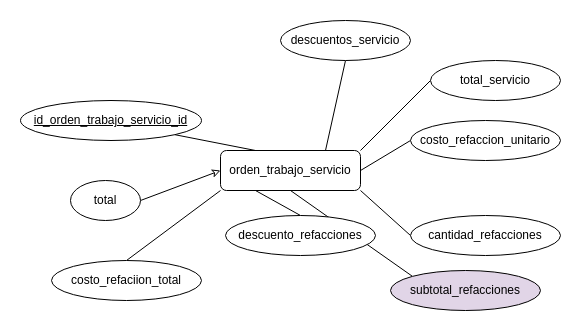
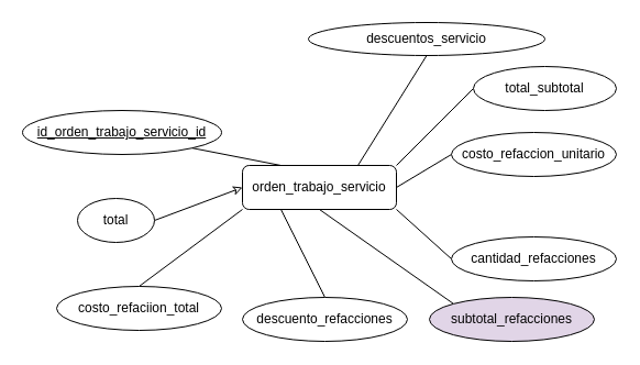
  <mxCell id="0" />
  <mxCell id="1" parent="0" />
  <mxCell id="2" style="edgeStyle=none;rounded=0;orthogonalLoop=1;jettySize=auto;html=1;exitX=0.5;exitY=1;exitDx=0;exitDy=0;entryX=0;entryY=0;entryDx=0;entryDy=0;endArrow=none;endFill=0;" edge="1" parent="1" source="7" target="14"><mxGeometry relative="1" as="geometry" /></mxCell>
  <mxCell id="3" style="edgeStyle=none;rounded=0;orthogonalLoop=1;jettySize=auto;html=1;exitX=1;exitY=1;exitDx=0;exitDy=0;entryX=0;entryY=0.5;entryDx=0;entryDy=0;endArrow=none;endFill=0;" edge="1" parent="1" source="7" target="13"><mxGeometry relative="1" as="geometry" /></mxCell>
  <mxCell id="4" style="edgeStyle=none;rounded=0;orthogonalLoop=1;jettySize=auto;html=1;exitX=1;exitY=0.5;exitDx=0;exitDy=0;entryX=0;entryY=0.5;entryDx=0;entryDy=0;endArrow=none;endFill=0;" edge="1" parent="1" source="7" target="12"><mxGeometry relative="1" as="geometry" /></mxCell>
  <mxCell id="5" style="edgeStyle=none;rounded=0;orthogonalLoop=1;jettySize=auto;html=1;exitX=1;exitY=0;exitDx=0;exitDy=0;entryX=0;entryY=0.5;entryDx=0;entryDy=0;endArrow=none;endFill=0;" edge="1" parent="1" source="7" target="11"><mxGeometry relative="1" as="geometry" /></mxCell>
  <mxCell id="6" style="edgeStyle=none;rounded=0;orthogonalLoop=1;jettySize=auto;html=1;exitX=0.75;exitY=0;exitDx=0;exitDy=0;entryX=0.5;entryY=1;entryDx=0;entryDy=0;endArrow=none;endFill=0;" edge="1" parent="1" source="7" target="10"><mxGeometry relative="1" as="geometry" /></mxCell>
  <mxCell id="7" value="orden_trabajo_servicio" style="whiteSpace=wrap;html=1;align=center;rounded=1;" parent="1" vertex="1"><mxGeometry x="220" y="150" width="140" height="40" as="geometry" /></mxCell>
  <mxCell id="8" style="rounded=1;orthogonalLoop=1;jettySize=auto;html=1;exitX=1;exitY=1;exitDx=0;exitDy=0;entryX=0.25;entryY=0;entryDx=0;entryDy=0;startArrow=none;startFill=0;endArrow=none;endFill=0;" parent="1" source="9" target="7" edge="1"><mxGeometry relative="1" as="geometry" /></mxCell>
  <mxCell id="9" value="id_orden_trabajo_servicio_id" style="ellipse;whiteSpace=wrap;html=1;align=center;fontStyle=4;rounded=1;" parent="1" vertex="1"><mxGeometry x="20" y="100" width="181" height="40" as="geometry" /></mxCell>
- <mxCell id="10" value="descuentos_servicio" style="ellipse;whiteSpace=wrap;html=1;align=center;rounded=1;" vertex="1" parent="1"><mxGeometry x="280" y="20" width="130" height="40" as="geometry" /></mxCell>
- <mxCell id="11" value="total_servicio" style="ellipse;whiteSpace=wrap;html=1;align=center;rounded=1;" vertex="1" parent="1"><mxGeometry x="430" y="60" width="130" height="40" as="geometry" /></mxCell>
+ <mxCell id="10" value="descuentos_servicio" style="ellipse;whiteSpace=wrap;html=1;align=center;rounded=1;" vertex="1" parent="1"><mxGeometry x="280" y="20" width="215" height="30" as="geometry" /></mxCell>
+ <mxCell id="11" value="total_subtotal" style="ellipse;whiteSpace=wrap;html=1;align=center;rounded=1;" vertex="1" parent="1"><mxGeometry x="430" y="60" width="130" height="40" as="geometry" /></mxCell>
  <mxCell id="12" value="costo_refaccion_unitario" style="ellipse;whiteSpace=wrap;html=1;align=center;rounded=1;" vertex="1" parent="1"><mxGeometry x="410" y="120" width="150" height="40" as="geometry" /></mxCell>
  <mxCell id="13" value="cantidad_refacciones" style="ellipse;whiteSpace=wrap;html=1;align=center;rounded=1;" vertex="1" parent="1"><mxGeometry x="410" y="215" width="150" height="40" as="geometry" /></mxCell>
  <mxCell id="14" value="subtotal_refacciones" style="ellipse;whiteSpace=wrap;html=1;align=center;rounded=1;fillColor=#e1d5e7;" vertex="1" parent="1"><mxGeometry x="390" y="270" width="150" height="40" as="geometry" /></mxCell>
  <mxCell id="15" style="edgeStyle=none;rounded=0;orthogonalLoop=1;jettySize=auto;html=1;exitX=0.5;exitY=0;exitDx=0;exitDy=0;entryX=0.25;entryY=1;entryDx=0;entryDy=0;endArrow=none;endFill=0;" edge="1" parent="1" source="16" target="7"><mxGeometry relative="1" as="geometry" /></mxCell>
- <mxCell id="16" value="descuento_refacciones" style="ellipse;whiteSpace=wrap;html=1;align=center;rounded=1;" vertex="1" parent="1"><mxGeometry x="225" y="215" width="150" height="40" as="geometry" /></mxCell>
+ <mxCell id="16" value="descuento_refacciones" style="ellipse;whiteSpace=wrap;html=1;align=center;rounded=1;" vertex="1" parent="1"><mxGeometry x="220" y="270" width="150" height="40" as="geometry" /></mxCell>
  <mxCell id="17" style="edgeStyle=none;rounded=0;orthogonalLoop=1;jettySize=auto;html=1;exitX=0.5;exitY=0;exitDx=0;exitDy=0;entryX=0;entryY=1;entryDx=0;entryDy=0;endArrow=none;endFill=0;" edge="1" parent="1" source="18" target="7"><mxGeometry relative="1" as="geometry" /></mxCell>
  <mxCell id="18" value="costo_refaciion_total" style="ellipse;whiteSpace=wrap;html=1;align=center;rounded=1;" vertex="1" parent="1"><mxGeometry x="51" y="260" width="150" height="40" as="geometry" /></mxCell>
  <mxCell id="19" style="edgeStyle=none;rounded=0;orthogonalLoop=1;jettySize=auto;html=1;exitX=1;exitY=0.5;exitDx=0;exitDy=0;entryX=0;entryY=0.5;entryDx=0;entryDy=0;endArrow=classic;endFill=0;" edge="1" parent="1" source="20" target="7"><mxGeometry relative="1" as="geometry" /></mxCell>
  <mxCell id="20" value="total" style="ellipse;whiteSpace=wrap;html=1;align=center;rounded=1;" vertex="1" parent="1"><mxGeometry x="70" y="180" width="70" height="40" as="geometry" /></mxCell>
